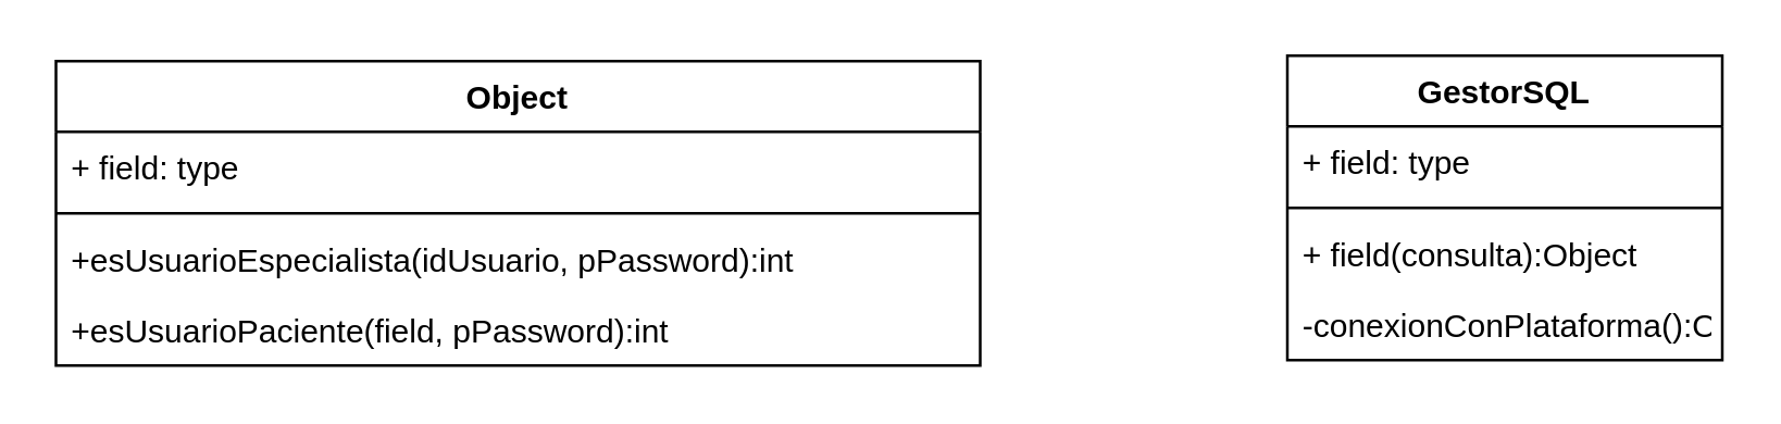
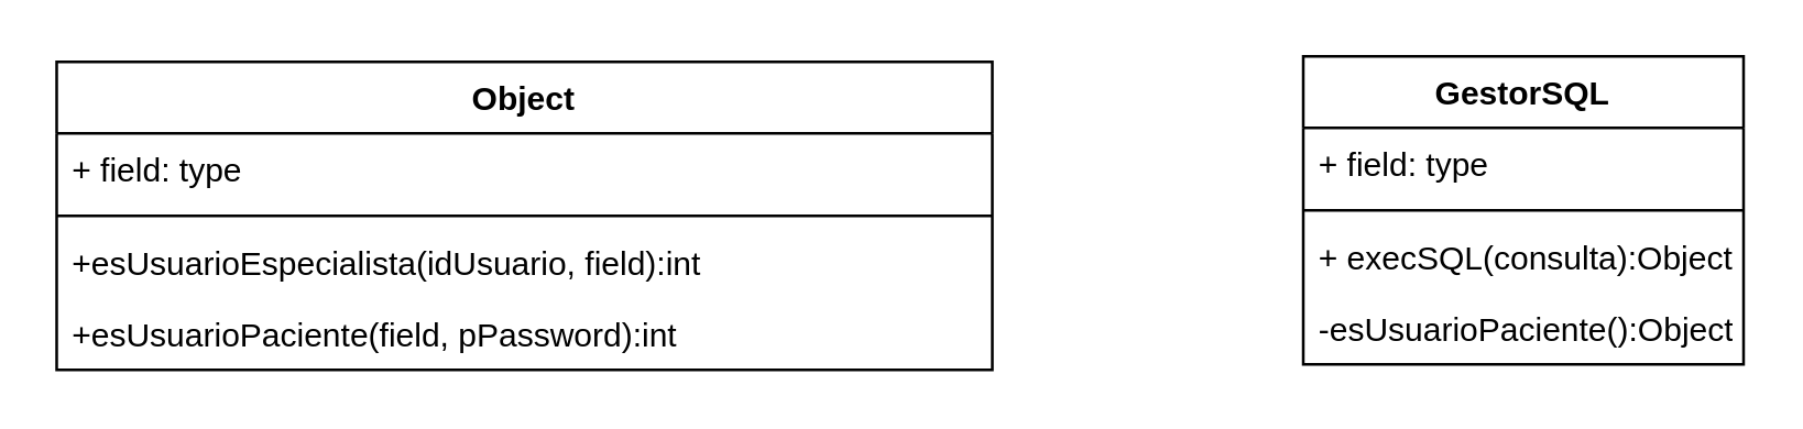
  <mxCell id="0" />
  <mxCell id="1" parent="0" />
  <mxCell id="2" value="Object" style="swimlane;fontStyle=1;align=center;verticalAlign=top;childLayout=stackLayout;horizontal=1;startSize=26;horizontalStack=0;resizeParent=1;resizeParentMax=0;resizeLast=0;collapsible=1;marginBottom=0;" vertex="1" parent="1"><mxGeometry x="20" y="22" width="340" height="112" as="geometry" /></mxCell>
  <mxCell id="3" value="+ field: type" style="text;strokeColor=none;fillColor=none;align=left;verticalAlign=top;spacingLeft=4;spacingRight=4;overflow=hidden;rotatable=0;points=[[0,0.5],[1,0.5]];portConstraint=eastwest;" vertex="1" parent="2"><mxGeometry y="26" width="340" height="26" as="geometry" /></mxCell>
  <mxCell id="4" value="" style="line;strokeWidth=1;fillColor=none;align=left;verticalAlign=middle;spacingTop=-1;spacingLeft=3;spacingRight=3;rotatable=0;labelPosition=right;points=[];portConstraint=eastwest;" vertex="1" parent="2"><mxGeometry y="52" width="340" height="8" as="geometry" /></mxCell>
- <mxCell id="5" value="+esUsuarioEspecialista(idUsuario, pPassword):int" style="text;strokeColor=none;fillColor=none;align=left;verticalAlign=top;spacingLeft=4;spacingRight=4;overflow=hidden;rotatable=0;points=[[0,0.5],[1,0.5]];portConstraint=eastwest;" vertex="1" parent="2"><mxGeometry y="60" width="340" height="26" as="geometry" /></mxCell>
+ <mxCell id="5" value="+esUsuarioEspecialista(idUsuario, field):int" style="text;strokeColor=none;fillColor=none;align=left;verticalAlign=top;spacingLeft=4;spacingRight=4;overflow=hidden;rotatable=0;points=[[0,0.5],[1,0.5]];portConstraint=eastwest;" vertex="1" parent="2"><mxGeometry y="60" width="340" height="26" as="geometry" /></mxCell>
  <mxCell id="6" value="+esUsuarioPaciente(field, pPassword):int" style="text;strokeColor=none;fillColor=none;align=left;verticalAlign=top;spacingLeft=4;spacingRight=4;overflow=hidden;rotatable=0;points=[[0,0.5],[1,0.5]];portConstraint=eastwest;" vertex="1" parent="2"><mxGeometry y="86" width="340" height="26" as="geometry" /></mxCell>
  <mxCell id="7" value="GestorSQL" style="swimlane;fontStyle=1;align=center;verticalAlign=top;childLayout=stackLayout;horizontal=1;startSize=26;horizontalStack=0;resizeParent=1;resizeParentMax=0;resizeLast=0;collapsible=1;marginBottom=0;" vertex="1" parent="1"><mxGeometry x="473" y="20" width="160" height="112" as="geometry" /></mxCell>
  <mxCell id="8" value="+ field: type" style="text;strokeColor=none;fillColor=none;align=left;verticalAlign=top;spacingLeft=4;spacingRight=4;overflow=hidden;rotatable=0;points=[[0,0.5],[1,0.5]];portConstraint=eastwest;" vertex="1" parent="7"><mxGeometry y="26" width="160" height="26" as="geometry" /></mxCell>
  <mxCell id="9" value="" style="line;strokeWidth=1;fillColor=none;align=left;verticalAlign=middle;spacingTop=-1;spacingLeft=3;spacingRight=3;rotatable=0;labelPosition=right;points=[];portConstraint=eastwest;" vertex="1" parent="7"><mxGeometry y="52" width="160" height="8" as="geometry" /></mxCell>
- <mxCell id="10" value="+ field(consulta):Object" style="text;strokeColor=none;fillColor=none;align=left;verticalAlign=top;spacingLeft=4;spacingRight=4;overflow=hidden;rotatable=0;points=[[0,0.5],[1,0.5]];portConstraint=eastwest;" vertex="1" parent="7"><mxGeometry y="60" width="160" height="26" as="geometry" /></mxCell>
- <mxCell id="11" value="-conexionConPlataforma():Object" style="text;strokeColor=none;fillColor=none;align=left;verticalAlign=top;spacingLeft=4;spacingRight=4;overflow=hidden;rotatable=0;points=[[0,0.5],[1,0.5]];portConstraint=eastwest;" vertex="1" parent="7"><mxGeometry y="86" width="160" height="26" as="geometry" /></mxCell>
+ <mxCell id="10" value="+ execSQL(consulta):Object" style="text;strokeColor=none;fillColor=none;align=left;verticalAlign=top;spacingLeft=4;spacingRight=4;overflow=hidden;rotatable=0;points=[[0,0.5],[1,0.5]];portConstraint=eastwest;" vertex="1" parent="7"><mxGeometry y="60" width="160" height="26" as="geometry" /></mxCell>
+ <mxCell id="11" value="-esUsuarioPaciente():Object" style="text;strokeColor=none;fillColor=none;align=left;verticalAlign=top;spacingLeft=4;spacingRight=4;overflow=hidden;rotatable=0;points=[[0,0.5],[1,0.5]];portConstraint=eastwest;" vertex="1" parent="7"><mxGeometry y="86" width="160" height="26" as="geometry" /></mxCell>
